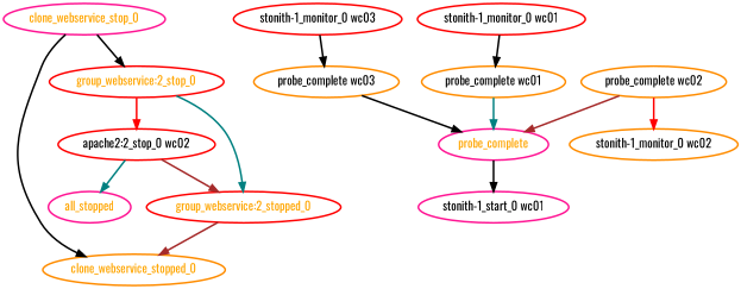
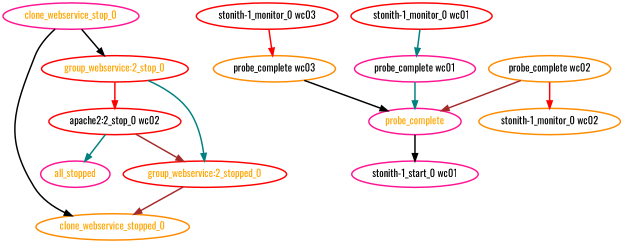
  digraph {
    fontname=Oswald
    node [color=red fontcolor=black fontname=Oswald style=bold]
    edge [color=teal fontname=Oswald style=bold]
    all_stopped [color=deeppink fontcolor=orange]
    "apache2:2_stop_0 wc02"
    "group_webservice:2_stopped_0" [fontcolor=orange]
    clone_webservice_stopped_0 [color=darkorange fontcolor=orange]
    clone_webservice_stop_0 [color=deeppink fontcolor=orange]
    "group_webservice:2_stop_0" [fontcolor=orange]
-   "probe_complete wc01" [color=darkorange]
+   "probe_complete wc01" [color=deeppink]
    probe_complete [color=deeppink fontcolor=orange]
    "stonith-1_start_0 wc01" [color=deeppink]
    "probe_complete wc02" [color=darkorange]
    "stonith-1_monitor_0 wc02" [color=darkorange]
    "probe_complete wc03" [color=darkorange]
    "stonith-1_monitor_0 wc01"
    "stonith-1_monitor_0 wc03"
    "apache2:2_stop_0 wc02" -> all_stopped
    "apache2:2_stop_0 wc02" -> "group_webservice:2_stopped_0" [color=brown]
    "group_webservice:2_stopped_0" -> clone_webservice_stopped_0 [color=brown]
    clone_webservice_stop_0 -> clone_webservice_stopped_0 [color=black]
    clone_webservice_stop_0 -> "group_webservice:2_stop_0" [color=black]
    "group_webservice:2_stop_0" -> "apache2:2_stop_0 wc02" [color=red]
    "group_webservice:2_stop_0" -> "group_webservice:2_stopped_0"
    "probe_complete wc01" -> probe_complete
    probe_complete -> "stonith-1_start_0 wc01" [color=black]
    "probe_complete wc02" -> probe_complete [color=brown]
    "probe_complete wc02" -> "stonith-1_monitor_0 wc02" [color=red]
    "probe_complete wc03" -> probe_complete [color=black]
-   "stonith-1_monitor_0 wc01" -> "probe_complete wc01" [color=black]
-   "stonith-1_monitor_0 wc03" -> "probe_complete wc03" [color=black]
+   "stonith-1_monitor_0 wc01" -> "probe_complete wc01"
+   "stonith-1_monitor_0 wc03" -> "probe_complete wc03" [color=red]
  }
